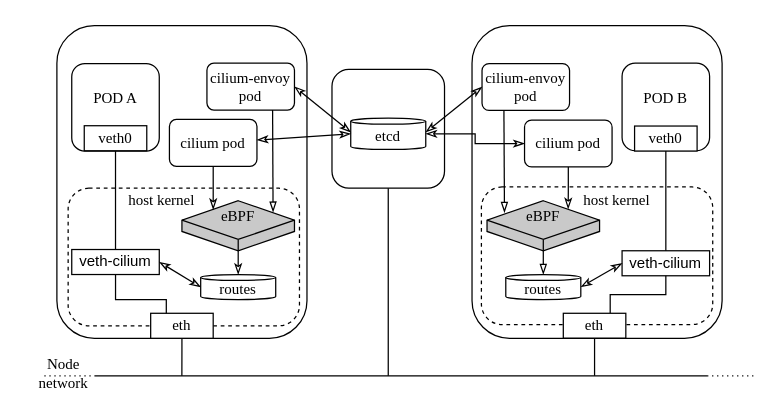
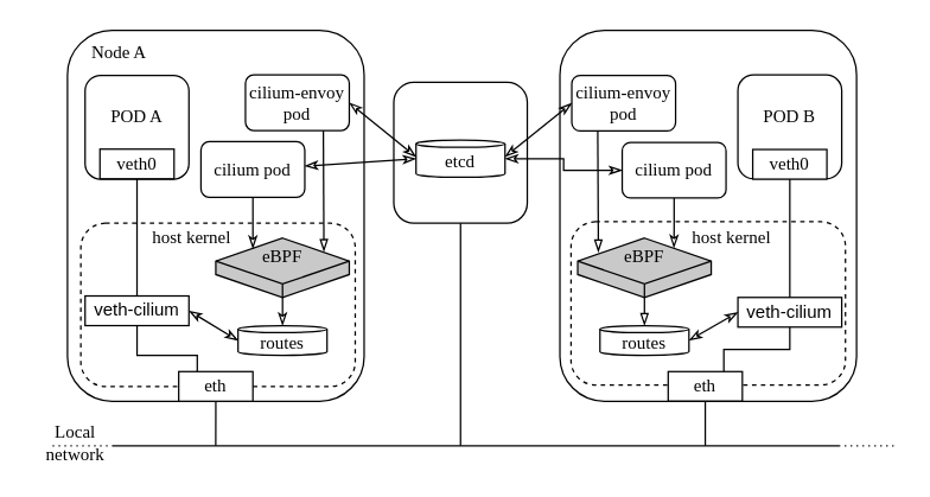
  <mxCell id="0" />
  <mxCell id="1" parent="0" />
  <mxCell id="2" value="" style="rounded=1;whiteSpace=wrap;html=1;fillColor=none;" parent="1" vertex="1"><mxGeometry x="45" y="20" width="200" height="250" as="geometry" /></mxCell>
  <mxCell id="3" value="" style="rounded=1;whiteSpace=wrap;html=1;fillColor=none;dashed=1;" parent="1" vertex="1"><mxGeometry x="54" y="150" width="185" height="110" as="geometry" /></mxCell>
  <mxCell id="4" style="edgeStyle=orthogonalEdgeStyle;rounded=0;orthogonalLoop=1;jettySize=auto;html=1;exitX=0.5;exitY=1;exitDx=0;exitDy=0;entryX=0.5;entryY=0;entryDx=0;entryDy=0;endArrow=none;endFill=0;" parent="1" source="5" target="20" edge="1"><mxGeometry relative="1" as="geometry" /></mxCell>
  <mxCell id="5" value="&lt;font face=&quot;newcomputermodern&quot;&gt;POD A&lt;br&gt;&lt;br&gt;&lt;/font&gt;" style="rounded=1;whiteSpace=wrap;html=1;fillColor=none;" parent="1" vertex="1"><mxGeometry x="56.88" y="50.25" width="70" height="70" as="geometry" /></mxCell>
  <mxCell id="6" style="edgeStyle=orthogonalEdgeStyle;rounded=0;orthogonalLoop=1;jettySize=auto;html=1;exitX=0.5;exitY=1;exitDx=0;exitDy=0;endArrow=none;endFill=0;strokeColor=#000000;strokeWidth=1;" parent="1" source="2" edge="1"><mxGeometry relative="1" as="geometry"><mxPoint x="144.952" y="300" as="targetPoint" /><Array as="points"><mxPoint x="145" y="280" /><mxPoint x="145" y="280" /></Array></mxGeometry></mxCell>
+ <mxCell id="7" value="&lt;font face=&quot;newcomputermodern&quot;&gt;Node A&lt;/font&gt;" style="text;html=1;align=center;verticalAlign=middle;whiteSpace=wrap;rounded=0;" parent="1" vertex="1"><mxGeometry x="50" y="20" width="60" height="30" as="geometry" /></mxCell>
  <mxCell id="8" value="&lt;div&gt;veth0&lt;/div&gt;" style="rounded=0;whiteSpace=wrap;html=1;fontFamily=newcomputermodern;" parent="1" vertex="1"><mxGeometry x="66.88" y="100" width="50" height="20" as="geometry" /></mxCell>
  <mxCell id="9" value="eth" style="rounded=0;whiteSpace=wrap;html=1;fontFamily=newcomputermodern;" parent="1" vertex="1"><mxGeometry x="120" y="250" width="50" height="20" as="geometry" /></mxCell>
  <mxCell id="10" value="" style="endArrow=none;html=1;rounded=0;" parent="1" edge="1"><mxGeometry width="50" height="50" relative="1" as="geometry"><mxPoint x="75" y="300" as="sourcePoint" /><mxPoint x="565" y="300" as="targetPoint" /></mxGeometry></mxCell>
- <mxCell id="11" value="&lt;font face=&quot;newcomputermodern&quot;&gt;Node network&lt;/font&gt;" style="text;html=1;align=center;verticalAlign=middle;whiteSpace=wrap;rounded=0;" parent="1" vertex="1"><mxGeometry x="20" y="283" width="61" height="30" as="geometry" /></mxCell>
+ <mxCell id="11" value="&lt;font face=&quot;newcomputermodern&quot;&gt;Local network&lt;/font&gt;" style="text;html=1;align=center;verticalAlign=middle;whiteSpace=wrap;rounded=0;" parent="1" vertex="1"><mxGeometry x="20" y="283" width="61" height="30" as="geometry" /></mxCell>
  <mxCell id="12" value="" style="endArrow=none;dashed=1;html=1;dashPattern=1 3;strokeWidth=1;rounded=0;" parent="1" edge="1"><mxGeometry width="50" height="50" relative="1" as="geometry"><mxPoint x="35" y="300" as="sourcePoint" /><mxPoint x="75" y="300" as="targetPoint" /></mxGeometry></mxCell>
  <mxCell id="13" style="rounded=0;orthogonalLoop=1;jettySize=auto;html=1;endArrow=none;endFill=0;" parent="1" source="14" edge="1"><mxGeometry relative="1" as="geometry"><mxPoint x="310" y="300" as="targetPoint" /></mxGeometry></mxCell>
  <mxCell id="14" value="" style="rounded=1;whiteSpace=wrap;html=1;fillColor=none;" parent="1" vertex="1"><mxGeometry x="265" y="55" width="90" height="95" as="geometry" /></mxCell>
  <mxCell id="15" value="&lt;font face=&quot;newcomputermodern&quot;&gt;host&amp;nbsp;&lt;/font&gt;&lt;span style=&quot;font-family: In3PIRM6Ry9xPag5o0V2; background-color: initial;&quot;&gt;kernel&lt;/span&gt;" style="text;html=1;align=center;verticalAlign=middle;whiteSpace=wrap;rounded=0;" parent="1" vertex="1"><mxGeometry x="94.88" y="150" width="68.12" height="20" as="geometry" /></mxCell>
  <mxCell id="16" value="" style="endArrow=none;dashed=1;html=1;dashPattern=1 3;strokeWidth=1;rounded=0;" parent="1" edge="1"><mxGeometry width="50" height="50" relative="1" as="geometry"><mxPoint x="565" y="300" as="sourcePoint" /><mxPoint x="605" y="300" as="targetPoint" /></mxGeometry></mxCell>
  <mxCell id="17" value="&lt;font face=&quot;newcomputermodern&quot;&gt;cilium pod&lt;/font&gt;" style="rounded=1;whiteSpace=wrap;html=1;fillColor=none;" parent="1" vertex="1"><mxGeometry x="135" y="95" width="70" height="37.5" as="geometry" /></mxCell>
  <mxCell id="18" value="&lt;font face=&quot;newcomputermodern&quot;&gt;cilium-envoy pod&lt;/font&gt;" style="rounded=1;whiteSpace=wrap;html=1;fillColor=none;" parent="1" vertex="1"><mxGeometry x="165" y="50" width="70" height="37.5" as="geometry" /></mxCell>
  <mxCell id="19" style="edgeStyle=orthogonalEdgeStyle;rounded=0;orthogonalLoop=1;jettySize=auto;html=1;entryX=0.25;entryY=0;entryDx=0;entryDy=0;endArrow=none;endFill=0;" parent="1" source="20" target="9" edge="1"><mxGeometry relative="1" as="geometry" /></mxCell>
  <mxCell id="20" value="veth-cilium" style="rounded=0;whiteSpace=wrap;html=1;fillColor=none;" parent="1" vertex="1"><mxGeometry x="56.88" y="199" width="70" height="20" as="geometry" /></mxCell>
  <mxCell id="21" value="&lt;font face=&quot;newcomputermodern&quot;&gt;eBPF&lt;br&gt;&lt;br&gt;&lt;/font&gt;" style="html=1;whiteSpace=wrap;shape=isoCube2;backgroundOutline=1;isoAngle=10.833;fillColor=#C9C9C9;" parent="1" vertex="1"><mxGeometry x="145" y="160" width="90" height="40" as="geometry" /></mxCell>
  <mxCell id="22" style="rounded=0;orthogonalLoop=1;jettySize=auto;html=1;exitX=1;exitY=0;exitDx=0;exitDy=11.194;exitPerimeter=0;entryX=0;entryY=0.5;entryDx=0;entryDy=0;startArrow=classicThin;startFill=0;endArrow=classicThin;endFill=0;" parent="1" source="23" target="40" edge="1"><mxGeometry relative="1" as="geometry" /></mxCell>
  <mxCell id="23" value="&lt;font face=&quot;newcomputermodern&quot;&gt;etcd&lt;/font&gt;" style="shape=cylinder3;whiteSpace=wrap;html=1;boundedLbl=1;backgroundOutline=1;size=2.389;" parent="1" vertex="1"><mxGeometry x="280" y="94" width="60" height="25" as="geometry" /></mxCell>
  <mxCell id="24" style="rounded=0;orthogonalLoop=1;jettySize=auto;html=1;exitX=0;exitY=0.5;exitDx=0;exitDy=0;exitPerimeter=0;entryX=1;entryY=0.5;entryDx=0;entryDy=0;endArrow=classicThin;endFill=0;startArrow=classicThin;startFill=0;" parent="1" source="25" target="20" edge="1"><mxGeometry relative="1" as="geometry" /></mxCell>
  <mxCell id="25" value="&lt;font face=&quot;newcomputermodern&quot;&gt;routes&lt;/font&gt;" style="shape=cylinder3;whiteSpace=wrap;html=1;boundedLbl=1;backgroundOutline=1;size=2.389;" parent="1" vertex="1"><mxGeometry x="160" y="219" width="60" height="20" as="geometry" /></mxCell>
  <mxCell id="26" style="rounded=0;orthogonalLoop=1;jettySize=auto;html=1;entryX=0.5;entryY=0;entryDx=0;entryDy=0;entryPerimeter=0;endArrow=classicThin;endFill=0;" parent="1" source="21" target="25" edge="1"><mxGeometry relative="1" as="geometry" /></mxCell>
  <mxCell id="27" style="rounded=0;orthogonalLoop=1;jettySize=auto;html=1;entryX=0;entryY=0;entryDx=0;entryDy=11.194;entryPerimeter=0;exitX=1;exitY=0.5;exitDx=0;exitDy=0;endArrow=classicThin;endFill=0;startArrow=classicThin;startFill=0;" parent="1" source="18" target="23" edge="1"><mxGeometry relative="1" as="geometry" /></mxCell>
  <mxCell id="28" style="rounded=0;orthogonalLoop=1;jettySize=auto;html=1;entryX=0;entryY=0.5;entryDx=0;entryDy=0;entryPerimeter=0;endArrow=classicThin;endFill=0;startArrow=classicThin;startFill=0;" parent="1" source="17" target="23" edge="1"><mxGeometry relative="1" as="geometry" /></mxCell>
  <mxCell id="29" style="rounded=0;orthogonalLoop=1;jettySize=auto;html=1;entryX=0.278;entryY=0.178;entryDx=0;entryDy=0;entryPerimeter=0;endArrow=classicThin;endFill=0;" parent="1" source="17" target="21" edge="1"><mxGeometry relative="1" as="geometry" /></mxCell>
  <mxCell id="30" style="rounded=0;orthogonalLoop=1;jettySize=auto;html=1;exitX=0.75;exitY=1;exitDx=0;exitDy=0;entryX=0.81;entryY=0.228;entryDx=0;entryDy=0;entryPerimeter=0;endArrow=blockThin;endFill=0;" parent="1" source="18" target="21" edge="1"><mxGeometry relative="1" as="geometry" /></mxCell>
  <mxCell id="31" value="" style="rounded=1;whiteSpace=wrap;html=1;fillColor=none;dashed=1;" parent="1" vertex="1"><mxGeometry x="384.5" y="149" width="185" height="110" as="geometry" /></mxCell>
  <mxCell id="32" style="edgeStyle=orthogonalEdgeStyle;rounded=0;orthogonalLoop=1;jettySize=auto;html=1;exitX=0.5;exitY=1;exitDx=0;exitDy=0;entryX=0.5;entryY=0;entryDx=0;entryDy=0;endArrow=none;endFill=0;" parent="1" source="33" target="41" edge="1"><mxGeometry relative="1" as="geometry" /></mxCell>
  <mxCell id="33" value="&lt;font face=&quot;newcomputermodern&quot;&gt;POD B&lt;br&gt;&lt;br&gt;&lt;/font&gt;" style="rounded=1;whiteSpace=wrap;html=1;fillColor=none;" parent="1" vertex="1"><mxGeometry x="497" y="50" width="70" height="70" as="geometry" /></mxCell>
  <mxCell id="34" value="&lt;div&gt;veth0&lt;/div&gt;" style="rounded=0;whiteSpace=wrap;html=1;fontFamily=newcomputermodern;" parent="1" vertex="1"><mxGeometry x="507" y="100.25" width="50" height="20" as="geometry" /></mxCell>
  <mxCell id="35" style="edgeStyle=orthogonalEdgeStyle;rounded=0;orthogonalLoop=1;jettySize=auto;html=1;endArrow=none;endFill=0;" parent="1" source="37" edge="1"><mxGeometry relative="1" as="geometry"><mxPoint x="475" y="300" as="targetPoint" /></mxGeometry></mxCell>
  <mxCell id="36" style="edgeStyle=elbowEdgeStyle;rounded=0;orthogonalLoop=1;jettySize=auto;html=1;exitX=0.75;exitY=0;exitDx=0;exitDy=0;entryX=0.5;entryY=1;entryDx=0;entryDy=0;elbow=vertical;endArrow=none;endFill=0;" parent="1" source="37" target="41" edge="1"><mxGeometry relative="1" as="geometry" /></mxCell>
  <mxCell id="37" value="eth" style="rounded=0;whiteSpace=wrap;html=1;fontFamily=newcomputermodern;" parent="1" vertex="1"><mxGeometry x="450" y="250" width="50" height="20" as="geometry" /></mxCell>
  <mxCell id="38" value="&lt;font face=&quot;newcomputermodern&quot;&gt;host&amp;nbsp;&lt;/font&gt;&lt;span style=&quot;font-family: In3PIRM6Ry9xPag5o0V2; background-color: initial;&quot;&gt;kernel&lt;/span&gt;" style="text;html=1;align=center;verticalAlign=middle;whiteSpace=wrap;rounded=0;" parent="1" vertex="1"><mxGeometry x="459" y="150" width="68.12" height="20" as="geometry" /></mxCell>
  <mxCell id="39" value="&lt;font face=&quot;newcomputermodern&quot;&gt;cilium pod&lt;/font&gt;" style="rounded=1;whiteSpace=wrap;html=1;fillColor=none;" parent="1" vertex="1"><mxGeometry x="419" y="95.5" width="70" height="37.5" as="geometry" /></mxCell>
  <mxCell id="40" value="&lt;font face=&quot;newcomputermodern&quot;&gt;cilium-envoy pod&lt;/font&gt;" style="rounded=1;whiteSpace=wrap;html=1;fillColor=none;" parent="1" vertex="1"><mxGeometry x="385" y="50.25" width="70" height="37.5" as="geometry" /></mxCell>
  <mxCell id="41" value="veth-cilium" style="rounded=0;whiteSpace=wrap;html=1;fillColor=none;" parent="1" vertex="1"><mxGeometry x="497" y="200" width="70" height="20" as="geometry" /></mxCell>
  <mxCell id="42" value="&lt;font face=&quot;newcomputermodern&quot;&gt;eBPF&lt;br&gt;&lt;br&gt;&lt;/font&gt;" style="html=1;whiteSpace=wrap;shape=isoCube2;backgroundOutline=1;isoAngle=10.833;fillColor=#C9C9C9;" parent="1" vertex="1"><mxGeometry x="389" y="160" width="90" height="40" as="geometry" /></mxCell>
  <mxCell id="43" style="rounded=0;orthogonalLoop=1;jettySize=auto;html=1;exitX=0.25;exitY=1;exitDx=0;exitDy=0;entryX=0.155;entryY=0.237;entryDx=0;entryDy=0;entryPerimeter=0;endArrow=blockThin;endFill=0;" parent="1" source="40" target="42" edge="1"><mxGeometry relative="1" as="geometry" /></mxCell>
  <mxCell id="44" style="edgeStyle=orthogonalEdgeStyle;rounded=0;orthogonalLoop=1;jettySize=auto;html=1;entryX=0.721;entryY=0.165;entryDx=0;entryDy=0;entryPerimeter=0;endArrow=classicThin;endFill=0;" parent="1" source="39" target="42" edge="1"><mxGeometry relative="1" as="geometry" /></mxCell>
  <mxCell id="45" style="rounded=0;orthogonalLoop=1;jettySize=auto;html=1;entryX=0;entryY=0.5;entryDx=0;entryDy=0;exitX=1;exitY=0.5;exitDx=0;exitDy=0;exitPerimeter=0;startArrow=classicThin;startFill=0;endArrow=classicThin;endFill=0;" parent="1" source="46" target="41" edge="1"><mxGeometry relative="1" as="geometry" /></mxCell>
  <mxCell id="46" value="&lt;font face=&quot;newcomputermodern&quot;&gt;routes&lt;/font&gt;" style="shape=cylinder3;whiteSpace=wrap;html=1;boundedLbl=1;backgroundOutline=1;size=2.389;" parent="1" vertex="1"><mxGeometry x="404" y="219" width="60" height="20" as="geometry" /></mxCell>
  <mxCell id="47" style="edgeStyle=orthogonalEdgeStyle;rounded=0;orthogonalLoop=1;jettySize=auto;html=1;exitX=0.5;exitY=1;exitDx=0;exitDy=0;exitPerimeter=0;entryX=0.5;entryY=0;entryDx=0;entryDy=0;entryPerimeter=0;endArrow=blockThin;endFill=0;" parent="1" source="42" target="46" edge="1"><mxGeometry relative="1" as="geometry" /></mxCell>
  <mxCell id="48" style="edgeStyle=orthogonalEdgeStyle;rounded=0;orthogonalLoop=1;jettySize=auto;html=1;exitX=0;exitY=0.5;exitDx=0;exitDy=0;entryX=1;entryY=0.5;entryDx=0;entryDy=0;entryPerimeter=0;endArrow=classicThin;endFill=0;startArrow=classicThin;startFill=0;" parent="1" source="39" target="23" edge="1"><mxGeometry relative="1" as="geometry" /></mxCell>
  <mxCell id="49" value="" style="rounded=1;whiteSpace=wrap;html=1;fillColor=none;" vertex="1" parent="1"><mxGeometry x="377" y="20" width="200" height="250" as="geometry" /></mxCell>
